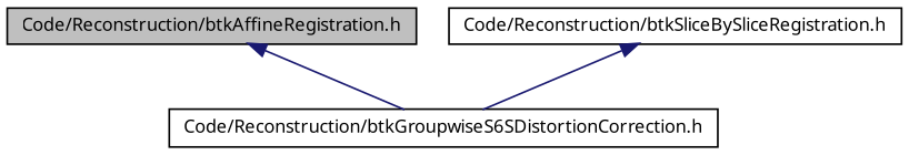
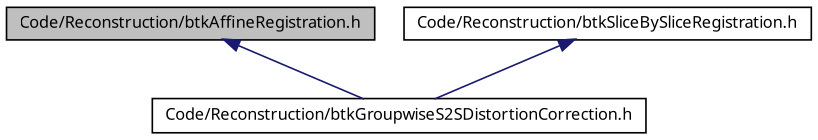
  digraph {
    node [color=black fillcolor=white fontname="FreeSans.ttf" fontsize=10 shape=record style=filled]
    edge [color=midnightblue dir=back fontname="FreeSans.ttf" fontsize=10 labelfontname="FreeSans.ttf" labelfontsize=10 style=solid]
    n1 [fillcolor=grey75 fontcolor=black height=0.2 label="Code/Reconstruction/btkAffineRegistration.h" width=0.4]
-   n2 [height=0.2 label="Code/Reconstruction/btkGroupwiseS6SDistortionCorrection.h" width=0.4]
+   n2 [height=0.2 label="Code/Reconstruction/btkGroupwiseS2SDistortionCorrection.h" width=0.4]
    n3 [height=0.2 label="Code/Reconstruction/btkSliceBySliceRegistration.h" width=0.4]
    n1 -> n2
    n3 -> n2
  }
